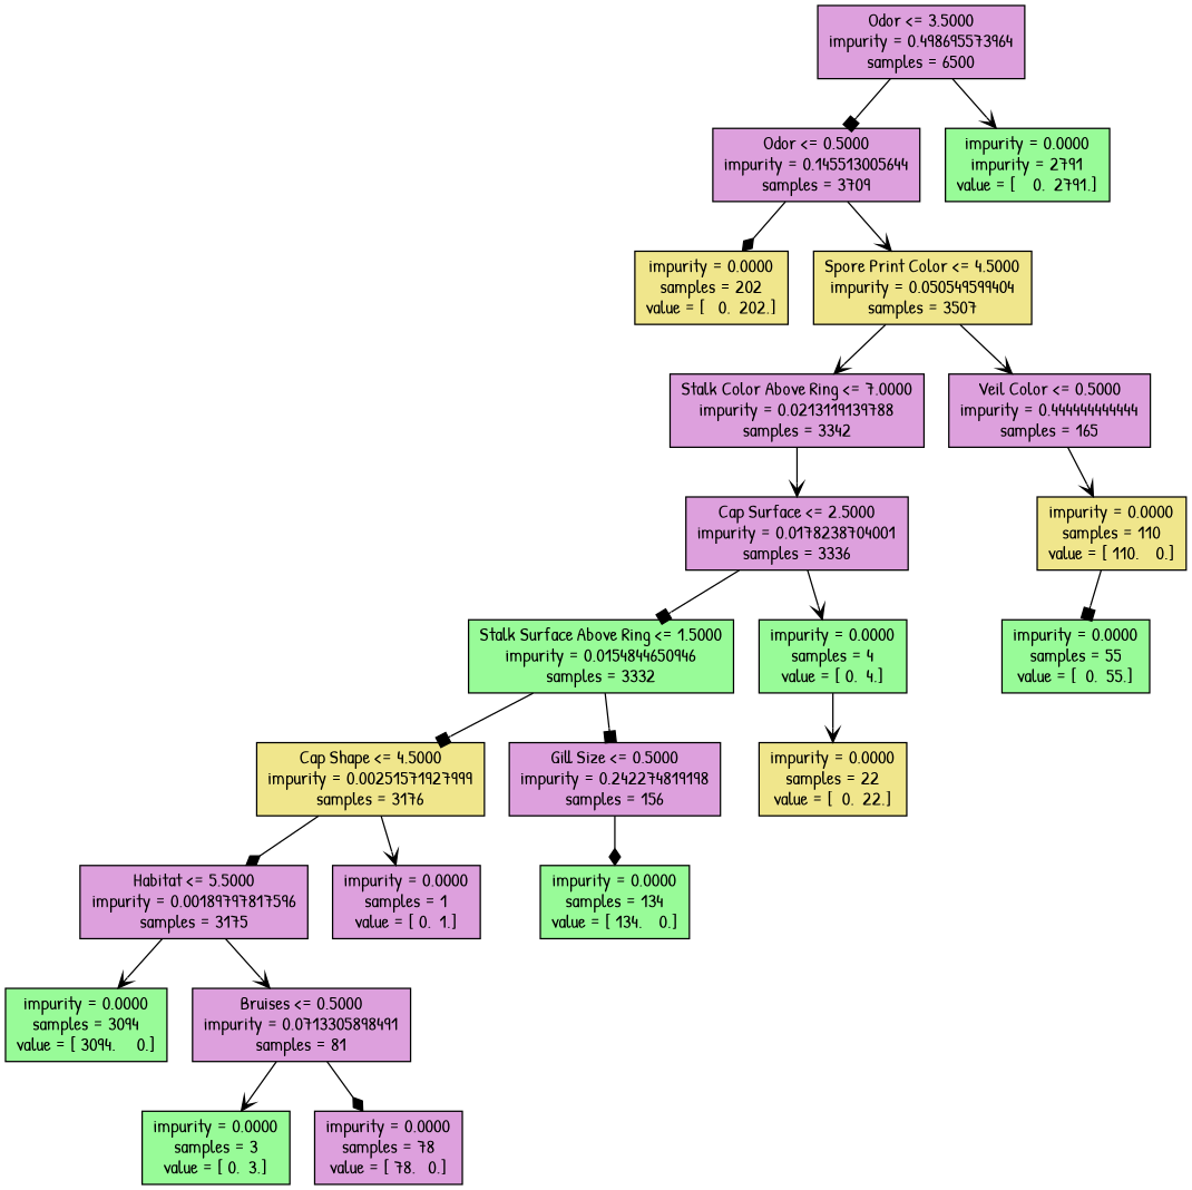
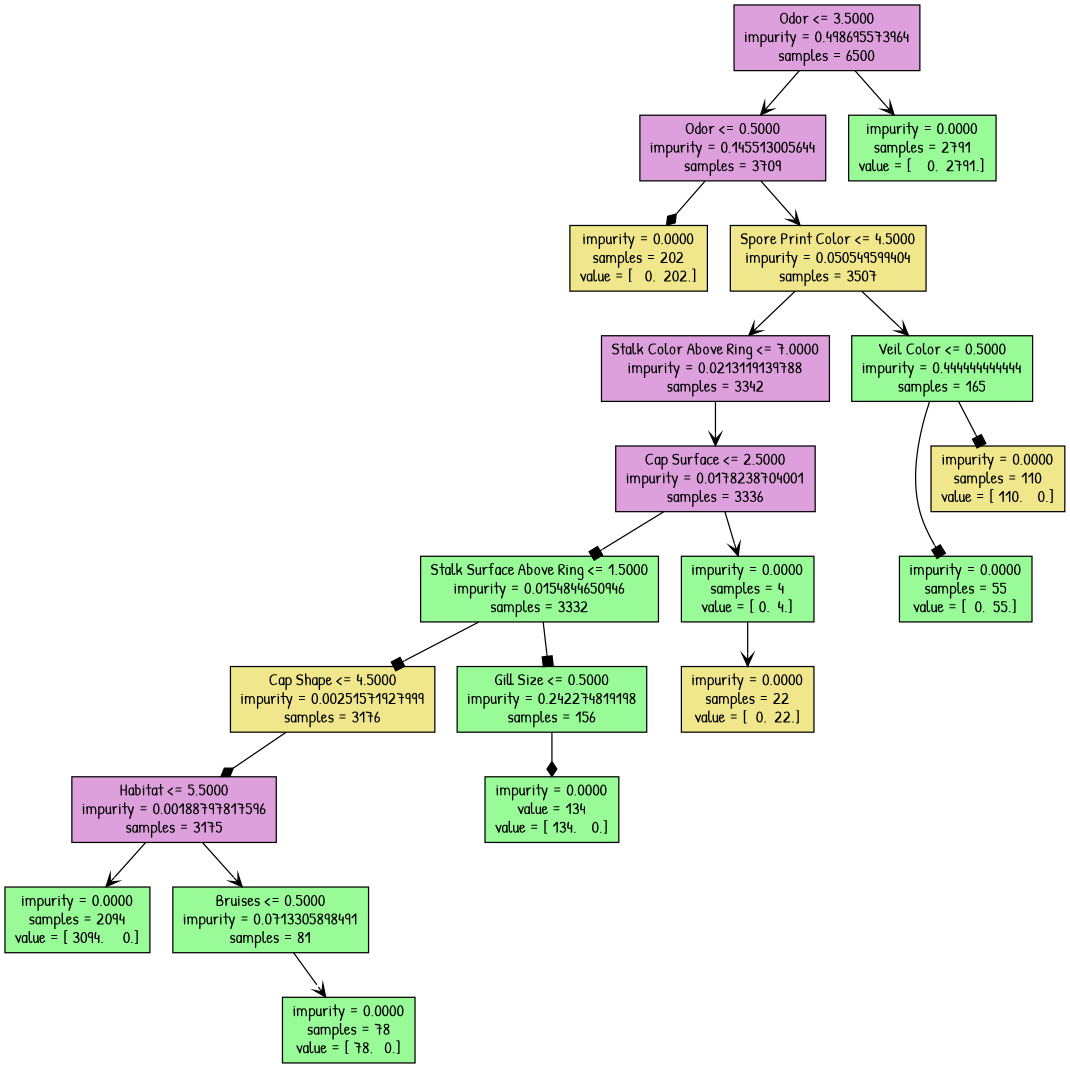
  digraph {
    fontname="Patrick Hand"
    node [fillcolor=palegreen fontname="Patrick Hand" shape=box style=filled]
    edge [arrowhead=vee fontname="Patrick Hand"]
    n1 [fillcolor=plum label="Odor <= 3.5000\nimpurity = 0.498695573964\nsamples = 6500"]
    n2 [fillcolor=plum label="Odor <= 0.5000\nimpurity = 0.145513005644\nsamples = 3709"]
-   n3 [label="impurity = 0.0000\nimpurity = 2791\nvalue = [    0.  2791.]"]
+   n3 [label="impurity = 0.0000\nsamples = 2791\nvalue = [    0.  2791.]"]
    n4 [fillcolor=khaki label="impurity = 0.0000\nsamples = 202\nvalue = [   0.  202.]"]
    n5 [fillcolor=khaki label="Spore Print Color <= 4.5000\nimpurity = 0.050549599404\nsamples = 3507"]
    n6 [fillcolor=plum label="Stalk Color Above Ring <= 7.0000\nimpurity = 0.0213119139788\nsamples = 3342"]
-   n7 [fillcolor=plum label="Veil Color <= 0.5000\nimpurity = 0.444444444444\nsamples = 165"]
+   n7 [label="Veil Color <= 0.5000\nimpurity = 0.444444444444\nsamples = 165"]
    n8 [fillcolor=plum label="Cap Surface <= 2.5000\nimpurity = 0.0178238704001\nsamples = 3336"]
    n9 [label="impurity = 0.0000\nsamples = 55\nvalue = [  0.  55.]"]
    n10 [fillcolor=khaki label="impurity = 0.0000\nsamples = 110\nvalue = [ 110.    0.]"]
    n11 [label="Stalk Surface Above Ring <= 1.5000\nimpurity = 0.0154844650946\nsamples = 3332"]
    n12 [label="impurity = 0.0000\nsamples = 4\nvalue = [ 0.  4.]"]
    n13 [fillcolor=khaki label="Cap Shape <= 4.5000\nimpurity = 0.00251571927999\nsamples = 3176"]
-   n14 [fillcolor=plum label="Gill Size <= 0.5000\nimpurity = 0.242274819198\nsamples = 156"]
+   n14 [label="Gill Size <= 0.5000\nimpurity = 0.242274819198\nsamples = 156"]
    n15 [fillcolor=khaki label="impurity = 0.0000\nsamples = 22\nvalue = [  0.  22.]"]
-   n16 [fillcolor=plum label="Habitat <= 5.5000\nimpurity = 0.00189797817596\nsamples = 3175"]
-   n17 [fillcolor=plum label="impurity = 0.0000\nsamples = 1\nvalue = [ 0.  1.]"]
-   n18 [label="impurity = 0.0000\nsamples = 134\nvalue = [ 134.    0.]"]
-   n19 [label="impurity = 0.0000\nsamples = 3094\nvalue = [ 3094.     0.]"]
-   n20 [fillcolor=plum label="Bruises <= 0.5000\nimpurity = 0.0713305898491\nsamples = 81"]
-   n21 [label="impurity = 0.0000\nsamples = 3\nvalue = [ 0.  3.]"]
-   n22 [fillcolor=plum label="impurity = 0.0000\nsamples = 78\nvalue = [ 78.   0.]"]
-   n1 -> n2 [arrowhead=box]
+   n16 [fillcolor=plum label="Habitat <= 5.5000\nimpurity = 0.00188797817596\nsamples = 3175"]
+   n18 [label="impurity = 0.0000\nvalue = 134\nvalue = [ 134.    0.]"]
+   n19 [label="impurity = 0.0000\nsamples = 2094\nvalue = [ 3094.     0.]"]
+   n20 [label="Bruises <= 0.5000\nimpurity = 0.0713305898491\nsamples = 81"]
+   n22 [label="impurity = 0.0000\nsamples = 78\nvalue = [ 78.   0.]"]
+   n1 -> n2
    n1 -> n3
    n2 -> n4 [arrowhead=diamond]
    n2 -> n5
    n5 -> n6
    n5 -> n7
    n6 -> n8
-   n10 -> n9 [arrowhead=box]
-   n7 -> n10
+   n7 -> n9 [arrowhead=box]
+   n7 -> n10 [arrowhead=box]
    n8 -> n11 [arrowhead=box]
    n8 -> n12
    n11 -> n13 [arrowhead=box]
    n11 -> n14 [arrowhead=box]
    n12 -> n15
    n13 -> n16 [arrowhead=diamond]
-   n13 -> n17
    n14 -> n18 [arrowhead=diamond]
    n16 -> n19
    n16 -> n20
-   n20 -> n21
-   n20 -> n22 [arrowhead=diamond]
+   n20 -> n22
  }
